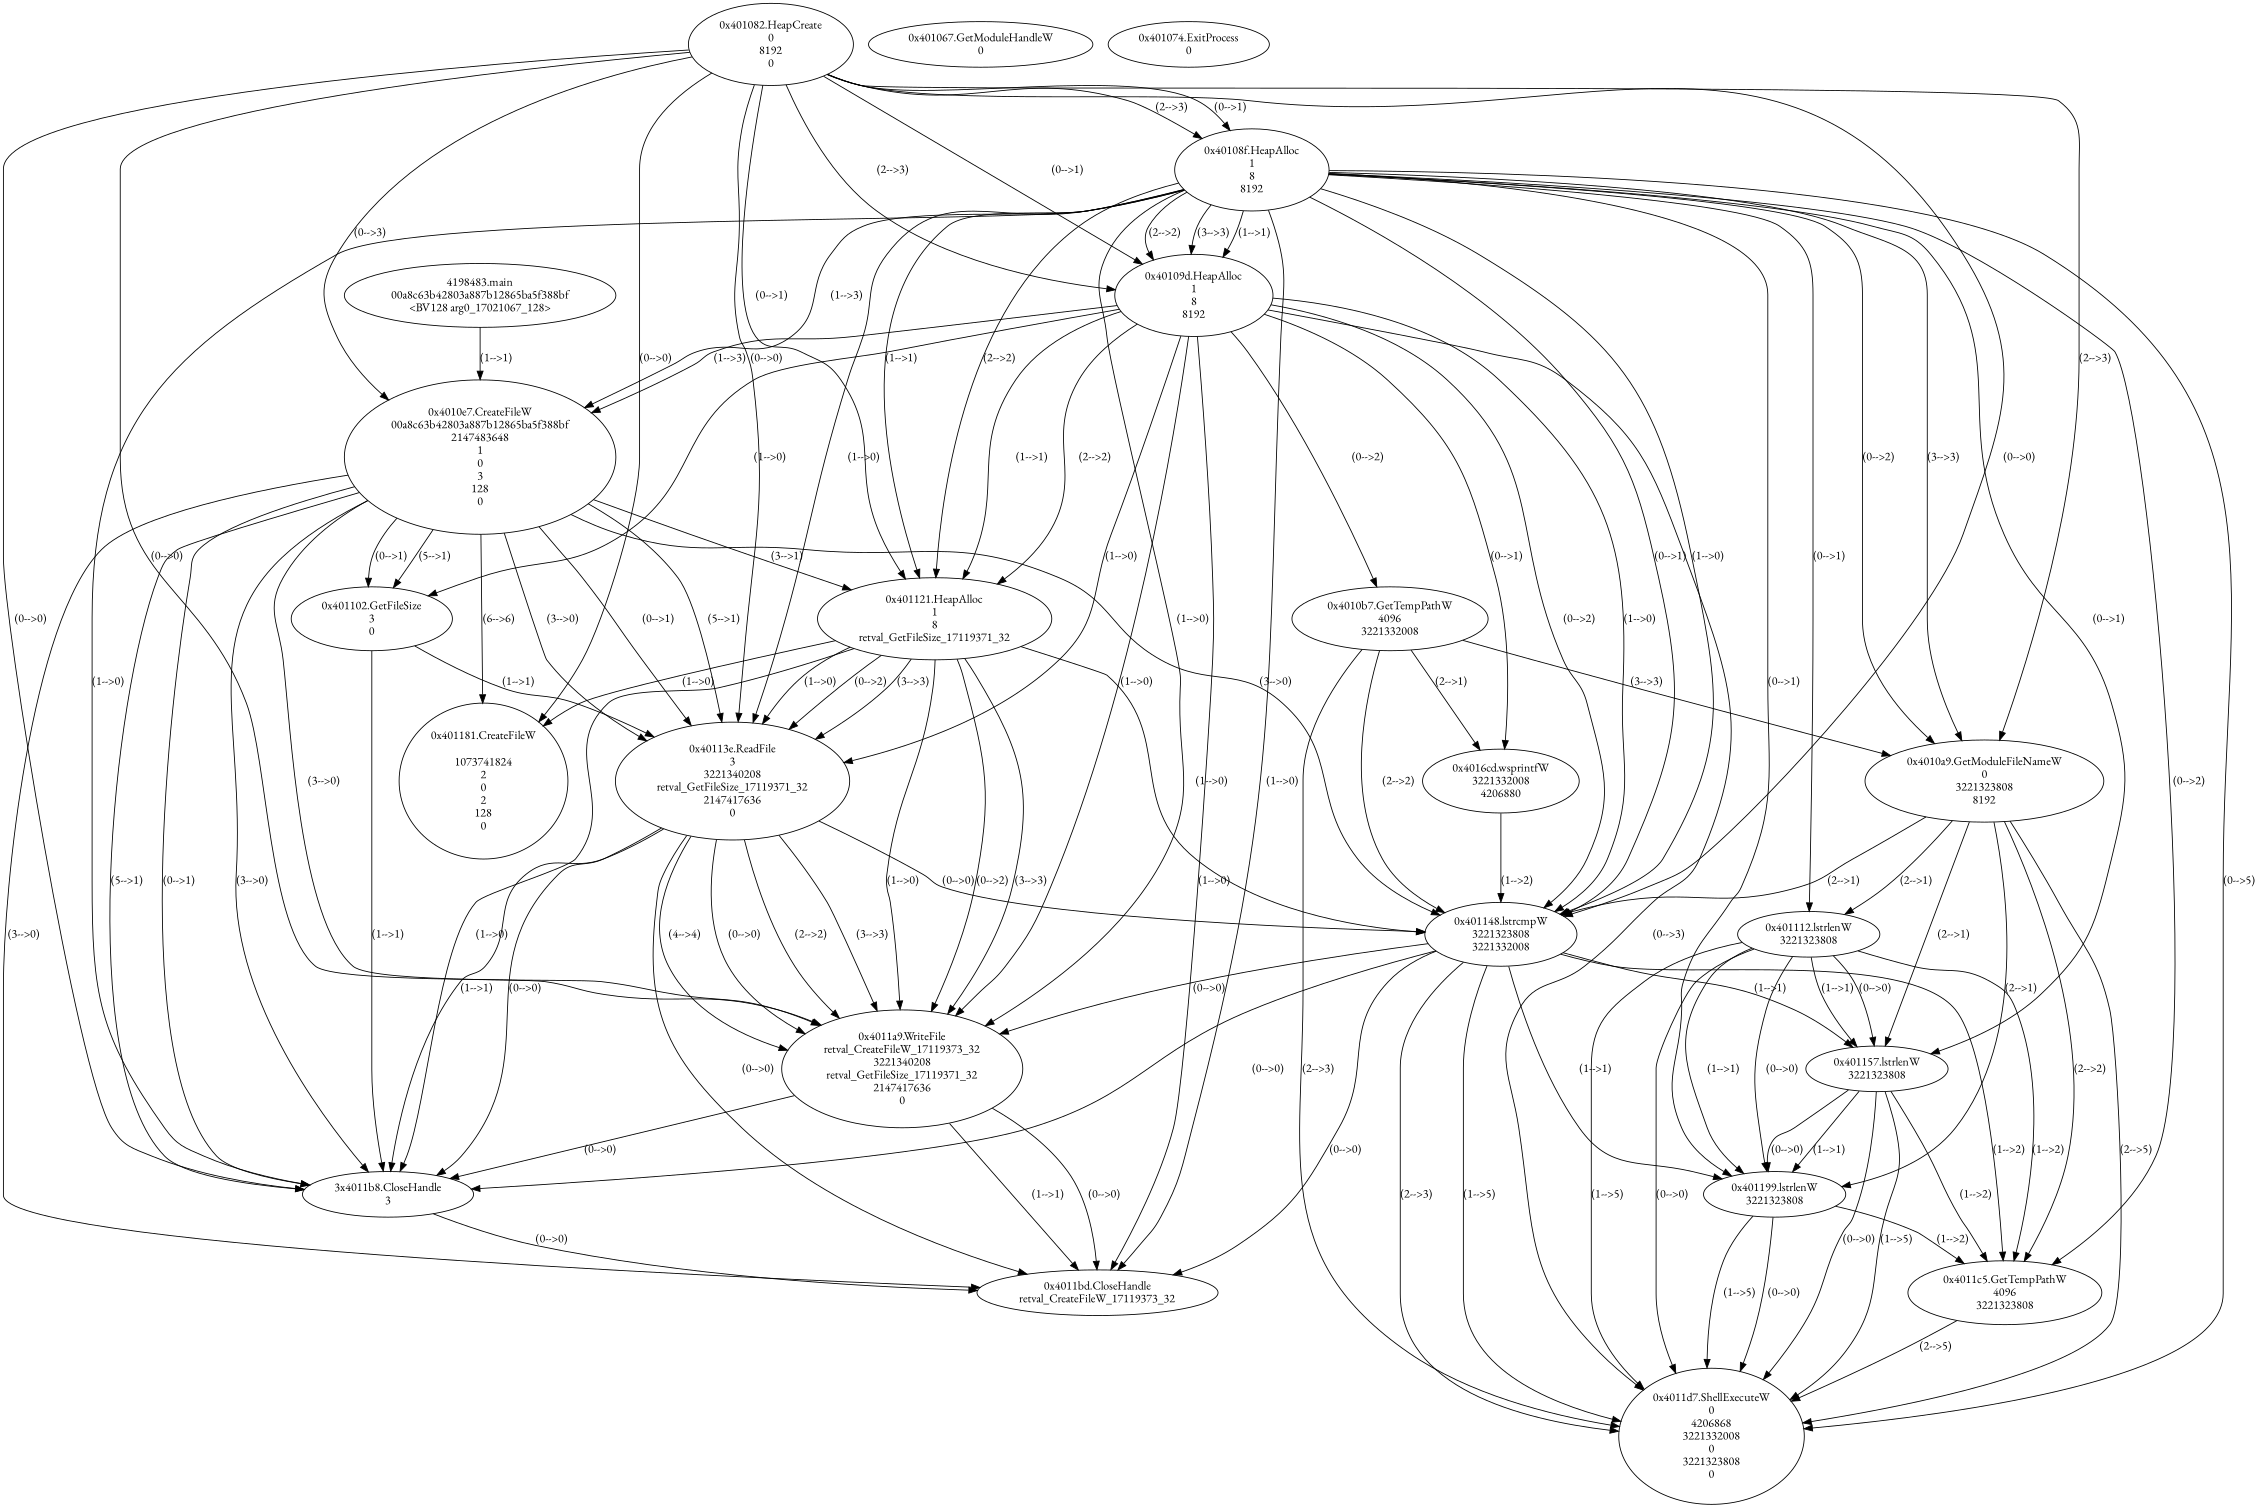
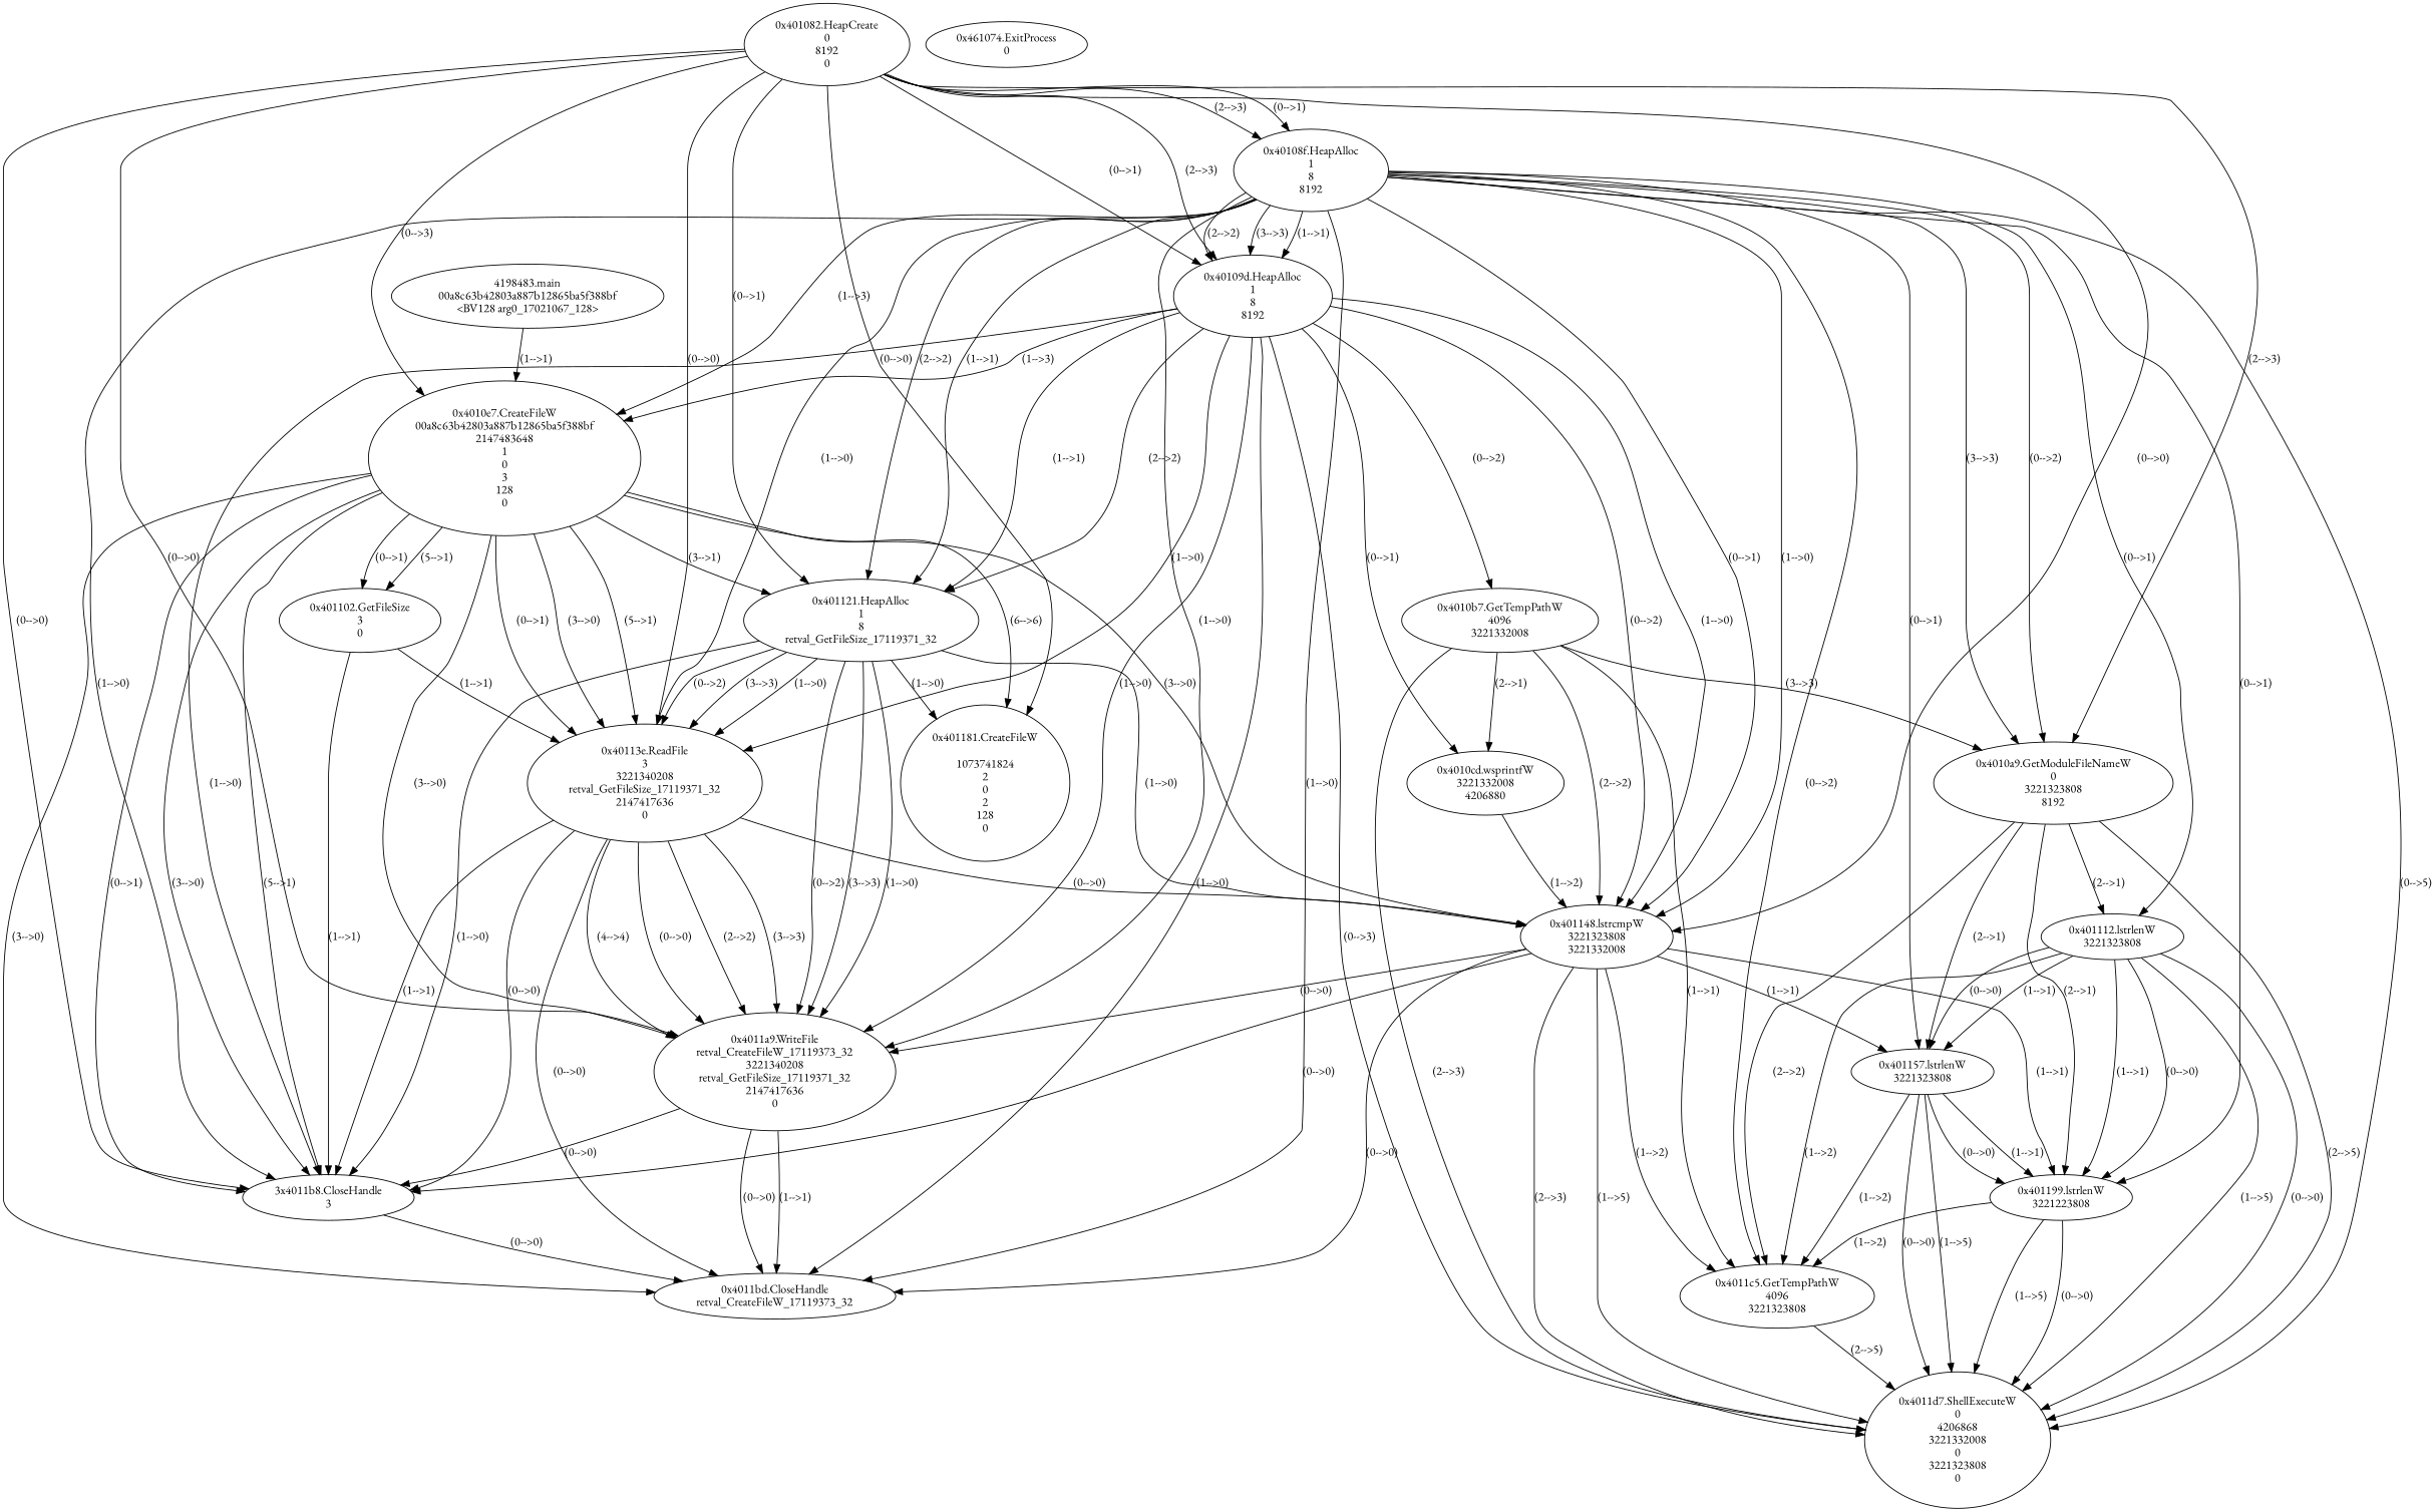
  digraph {
    fontname="EB Garamond"
    node [fontname="EB Garamond"]
    edge [fontname="EB Garamond"]
    n1 [label="4198483.main\n00a8c63b42803a887b12865ba5f388bf\n<BV128 arg0_17021067_128>"]
    n2 [label="0x4010e7.CreateFileW\n00a8c63b42803a887b12865ba5f388bf\n2147483648\n1\n0\n3\n128\n0"]
    n3 [label="0x401121.HeapAlloc\n1\n8\nretval_GetFileSize_17119371_32"]
    n4 [label="0x40113e.ReadFile\n3\n3221340208\nretval_GetFileSize_17119371_32\n2147417636\n0"]
    n5 [label="0x401148.lstrcmpW\n3221323808\n3221332008"]
    n6 [label="0x4011a9.WriteFile\nretval_CreateFileW_17119373_32\n3221340208\nretval_GetFileSize_17119371_32\n2147417636\n0"]
    n7 [label="3x4011b8.CloseHandle\n3"]
    n8 [label="0x4011bd.CloseHandle\nretval_CreateFileW_17119373_32"]
    n9 [label="0x401102.GetFileSize\n3\n0"]
    n10 [label="0x401181.CreateFileW\n\n1073741824\n2\n0\n2\n128\n0"]
-   n11 [label="0x401067.GetModuleHandleW\n0"]
    n12 [label="0x401082.HeapCreate\n0\n8192\n0"]
    n13 [label="0x40108f.HeapAlloc\n1\n8\n8192"]
    n14 [label="0x40109d.HeapAlloc\n1\n8\n8192"]
    n15 [label="0x4010a9.GetModuleFileNameW\n0\n3221323808\n8192"]
    n16 [label="0x401112.lstrlenW\n3221323808"]
    n17 [label="0x401157.lstrlenW\n3221323808"]
-   n18 [label="0x401199.lstrlenW\n3221323808"]
+   n18 [label="0x401199.lstrlenW\n3221223808"]
    n19 [label="0x4011c5.GetTempPathW\n4096\n3221323808"]
    n20 [label="0x4011d7.ShellExecuteW\n0\n4206868\n3221332008\n0\n3221323808\n0"]
    n21 [label="0x4010b7.GetTempPathW\n4096\n3221332008"]
-   n22 [label="0x4016cd.wsprintfW\n3221332008\n4206880"]
-   n23 [label="0x401074.ExitProcess\n0"]
+   n22 [label="0x4010cd.wsprintfW\n3221332008\n4206880"]
+   n23 [label="0x461074.ExitProcess\n0"]
    n1 -> n2 [label="(1-->1)"]
    n2 -> n3 [label="(3-->1)"]
    n2 -> n4 [label="(5-->1)"]
    n2 -> n4 [label="(0-->1)"]
    n2 -> n4 [label="(3-->0)"]
    n2 -> n5 [label="(3-->0)"]
    n2 -> n6 [label="(3-->0)"]
    n2 -> n7 [label="(5-->1)"]
    n2 -> n7 [label="(0-->1)"]
    n2 -> n7 [label="(3-->0)"]
    n2 -> n8 [label="(3-->0)"]
    n2 -> n9 [label="(5-->1)"]
    n2 -> n9 [label="(0-->1)"]
    n2 -> n10 [label="(6-->6)"]
    n3 -> n4 [label="(0-->2)"]
    n3 -> n4 [label="(3-->3)"]
    n3 -> n4 [label="(1-->0)"]
    n3 -> n5 [label="(1-->0)"]
    n3 -> n6 [label="(0-->2)"]
    n3 -> n6 [label="(3-->3)"]
    n3 -> n6 [label="(1-->0)"]
    n3 -> n7 [label="(1-->0)"]
    n3 -> n10 [label="(1-->0)"]
    n4 -> n5 [label="(0-->0)"]
    n4 -> n6 [label="(2-->2)"]
    n4 -> n6 [label="(3-->3)"]
    n4 -> n6 [label="(4-->4)"]
    n4 -> n6 [label="(0-->0)"]
    n4 -> n7 [label="(1-->1)"]
    n4 -> n7 [label="(0-->0)"]
    n4 -> n8 [label="(0-->0)"]
    n5 -> n6 [label="(0-->0)"]
    n5 -> n7 [label="(0-->0)"]
    n5 -> n8 [label="(0-->0)"]
    n5 -> n17 [label="(1-->1)"]
    n5 -> n18 [label="(1-->1)"]
    n5 -> n19 [label="(1-->2)"]
    n5 -> n20 [label="(2-->3)"]
    n5 -> n20 [label="(1-->5)"]
    n6 -> n7 [label="(0-->0)"]
    n6 -> n8 [label="(1-->1)"]
    n6 -> n8 [label="(0-->0)"]
    n7 -> n8 [label="(0-->0)"]
    n9 -> n4 [label="(1-->1)"]
    n9 -> n7 [label="(1-->1)"]
    n12 -> n2 [label="(0-->3)"]
    n12 -> n3 [label="(0-->1)"]
    n12 -> n4 [label="(0-->0)"]
    n12 -> n5 [label="(0-->0)"]
    n12 -> n6 [label="(0-->0)"]
    n12 -> n7 [label="(0-->0)"]
    n12 -> n10 [label="(0-->0)"]
    n12 -> n13 [label="(0-->1)"]
    n12 -> n13 [label="(2-->3)"]
    n12 -> n14 [label="(0-->1)"]
    n12 -> n14 [label="(2-->3)"]
    n12 -> n15 [label="(2-->3)"]
    n13 -> n2 [label="(1-->3)"]
    n13 -> n3 [label="(1-->1)"]
    n13 -> n3 [label="(2-->2)"]
    n13 -> n4 [label="(1-->0)"]
    n13 -> n5 [label="(0-->1)"]
    n13 -> n5 [label="(1-->0)"]
    n13 -> n6 [label="(1-->0)"]
    n13 -> n7 [label="(1-->0)"]
    n13 -> n8 [label="(1-->0)"]
    n13 -> n14 [label="(1-->1)"]
    n13 -> n14 [label="(2-->2)"]
    n13 -> n14 [label="(3-->3)"]
    n13 -> n15 [label="(0-->2)"]
    n13 -> n15 [label="(3-->3)"]
    n13 -> n16 [label="(0-->1)"]
    n13 -> n17 [label="(0-->1)"]
    n13 -> n18 [label="(0-->1)"]
    n13 -> n19 [label="(0-->2)"]
    n13 -> n20 [label="(0-->5)"]
    n14 -> n2 [label="(1-->3)"]
    n14 -> n3 [label="(1-->1)"]
    n14 -> n3 [label="(2-->2)"]
    n14 -> n4 [label="(1-->0)"]
    n14 -> n5 [label="(0-->2)"]
    n14 -> n5 [label="(1-->0)"]
    n14 -> n6 [label="(1-->0)"]
-   n14 -> n9 [label="(1-->0)"]
+   n14 -> n7 [label="(1-->0)"]
    n14 -> n8 [label="(1-->0)"]
    n14 -> n20 [label="(0-->3)"]
    n14 -> n21 [label="(0-->2)"]
    n14 -> n22 [label="(0-->1)"]
-   n15 -> n5 [label="(2-->1)"]
    n15 -> n16 [label="(2-->1)"]
    n15 -> n17 [label="(2-->1)"]
    n15 -> n18 [label="(2-->1)"]
    n15 -> n19 [label="(2-->2)"]
    n15 -> n20 [label="(2-->5)"]
    n16 -> n17 [label="(1-->1)"]
    n16 -> n17 [label="(0-->0)"]
    n16 -> n18 [label="(1-->1)"]
    n16 -> n18 [label="(0-->0)"]
    n16 -> n19 [label="(1-->2)"]
    n16 -> n20 [label="(1-->5)"]
    n16 -> n20 [label="(0-->0)"]
    n17 -> n18 [label="(1-->1)"]
    n17 -> n18 [label="(0-->0)"]
    n17 -> n19 [label="(1-->2)"]
    n17 -> n20 [label="(1-->5)"]
    n17 -> n20 [label="(0-->0)"]
    n18 -> n19 [label="(1-->2)"]
    n18 -> n20 [label="(1-->5)"]
    n18 -> n20 [label="(0-->0)"]
    n19 -> n20 [label="(2-->5)"]
    n21 -> n5 [label="(2-->2)"]
    n21 -> n15 [label="(3-->3)"]
+   n21 -> n19 [label="(1-->1)"]
    n21 -> n20 [label="(2-->3)"]
    n21 -> n22 [label="(2-->1)"]
    n22 -> n5 [label="(1-->2)"]
  }
